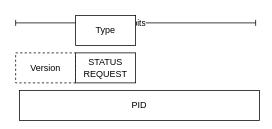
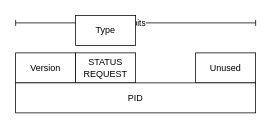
  <mxCell id="0" />
  <mxCell id="1" parent="0" />
- <mxCell id="2" value="&lt;div&gt;Version&lt;/div&gt;" style="rounded=0;whiteSpace=wrap;html=1;dashed=1;" parent="1" vertex="1"><mxGeometry x="20" y="70" width="80" height="40" as="geometry" /></mxCell>
+ <mxCell id="2" value="&lt;div&gt;Version&lt;/div&gt;" style="rounded=0;whiteSpace=wrap;html=1;" parent="1" vertex="1"><mxGeometry x="20" y="70" width="80" height="40" as="geometry" /></mxCell>
  <mxCell id="3" value="" style="endArrow=baseDash;html=1;rounded=0;startArrow=baseDash;startFill=0;endFill=0;" parent="1" edge="1"><mxGeometry width="50" height="50" relative="1" as="geometry"><mxPoint x="20" y="30" as="sourcePoint" /><mxPoint x="340" y="30" as="targetPoint" /></mxGeometry></mxCell>
  <mxCell id="4" value="32 bits" style="edgeLabel;html=1;align=center;verticalAlign=middle;resizable=0;points=[];" parent="3" vertex="1" connectable="0"><mxGeometry x="-0.022" relative="1" as="geometry"><mxPoint as="offset" /></mxGeometry></mxCell>
  <mxCell id="5" value="STATUS&lt;div&gt;REQUEST&lt;/div&gt;" style="rounded=0;whiteSpace=wrap;html=1;" parent="1" vertex="1"><mxGeometry x="100" y="70" width="80" height="40" as="geometry" /></mxCell>
  <mxCell id="6" value="Type" style="rounded=0;whiteSpace=wrap;html=1;" parent="1" vertex="1"><mxGeometry x="100" y="20" width="80" height="40" as="geometry" /></mxCell>
- <mxCell id="8" value="PID" style="rounded=0;whiteSpace=wrap;html=1;" parent="1" vertex="1"><mxGeometry x="25" y="120" width="320" height="40" as="geometry" /></mxCell>
+ <mxCell id="7" value="Unused" style="rounded=0;whiteSpace=wrap;html=1;" parent="1" vertex="1"><mxGeometry x="260" y="70" width="80" height="40" as="geometry" /></mxCell>
+ <mxCell id="8" value="PID" style="rounded=0;whiteSpace=wrap;html=1;" parent="1" vertex="1"><mxGeometry x="20" y="110" width="320" height="40" as="geometry" /></mxCell>
